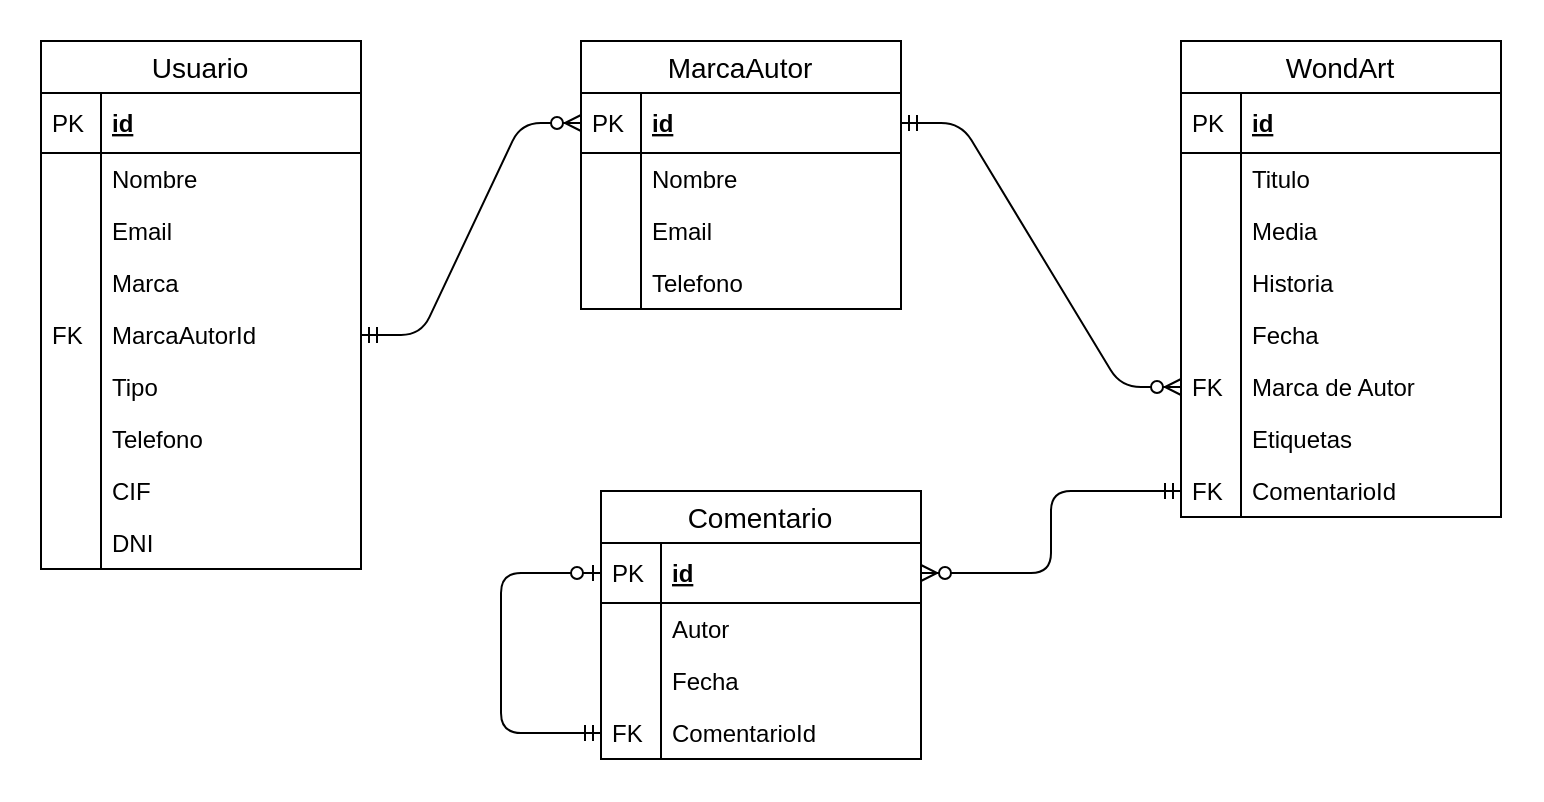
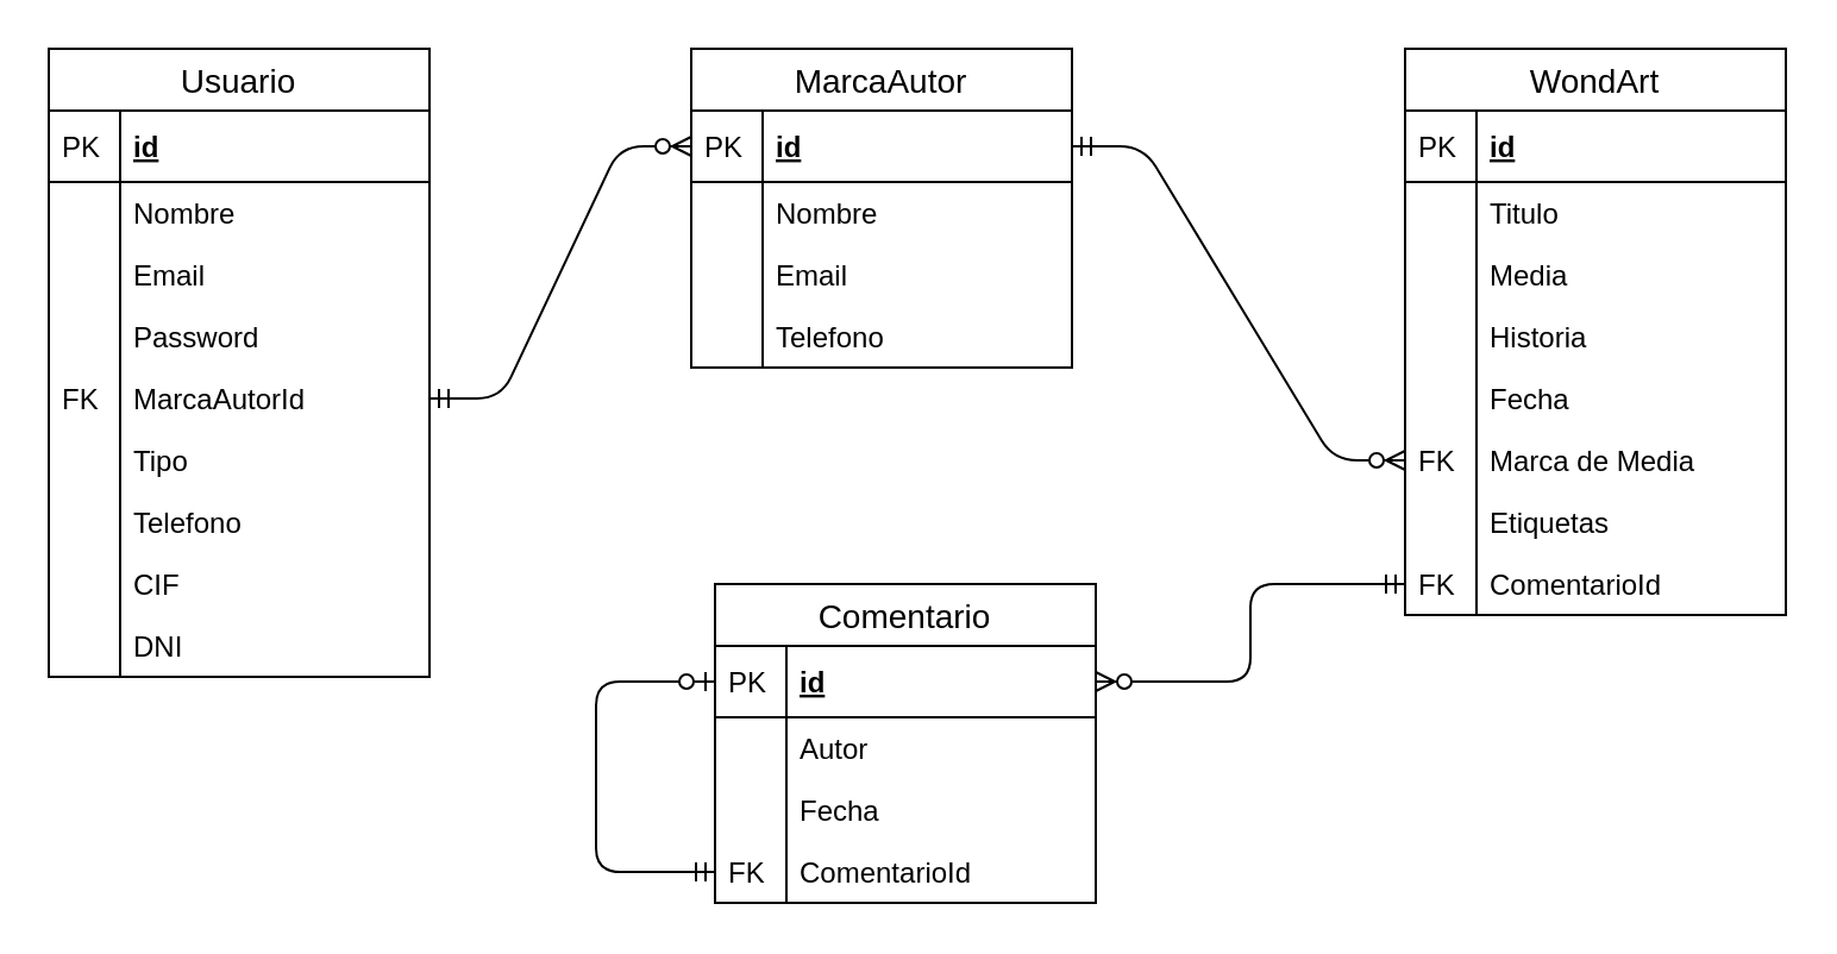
  <mxCell id="0" />
  <mxCell id="1" parent="0" />
  <mxCell id="2" value="Usuario" style="swimlane;fontStyle=0;childLayout=stackLayout;horizontal=1;startSize=26;horizontalStack=0;resizeParent=1;resizeParentMax=0;resizeLast=0;collapsible=1;marginBottom=0;align=center;fontSize=14;" parent="1" vertex="1"><mxGeometry x="20" y="20" width="160" height="264" as="geometry" /></mxCell>
  <mxCell id="3" value="id" style="shape=partialRectangle;top=0;left=0;right=0;bottom=1;align=left;verticalAlign=middle;fillColor=none;spacingLeft=34;spacingRight=4;overflow=hidden;rotatable=0;points=[[0,0.5],[1,0.5]];portConstraint=eastwest;dropTarget=0;fontStyle=5;fontSize=12;" parent="2" vertex="1"><mxGeometry y="26" width="160" height="30" as="geometry" /></mxCell>
  <mxCell id="4" value="PK" style="shape=partialRectangle;top=0;left=0;bottom=0;fillColor=none;align=left;verticalAlign=middle;spacingLeft=4;spacingRight=4;overflow=hidden;rotatable=0;points=[];portConstraint=eastwest;part=1;fontSize=12;" parent="3" vertex="1" connectable="0"><mxGeometry width="30" height="30" as="geometry" /></mxCell>
  <mxCell id="5" value="Nombre" style="shape=partialRectangle;top=0;left=0;right=0;bottom=0;align=left;verticalAlign=top;fillColor=none;spacingLeft=34;spacingRight=4;overflow=hidden;rotatable=0;points=[[0,0.5],[1,0.5]];portConstraint=eastwest;dropTarget=0;fontSize=12;" parent="2" vertex="1"><mxGeometry y="56" width="160" height="26" as="geometry" /></mxCell>
  <mxCell id="6" value="" style="shape=partialRectangle;top=0;left=0;bottom=0;fillColor=none;align=left;verticalAlign=top;spacingLeft=4;spacingRight=4;overflow=hidden;rotatable=0;points=[];portConstraint=eastwest;part=1;fontSize=12;" parent="5" vertex="1" connectable="0"><mxGeometry width="30" height="26" as="geometry" /></mxCell>
  <mxCell id="7" value="Email" style="shape=partialRectangle;top=0;left=0;right=0;bottom=0;align=left;verticalAlign=top;fillColor=none;spacingLeft=34;spacingRight=4;overflow=hidden;rotatable=0;points=[[0,0.5],[1,0.5]];portConstraint=eastwest;dropTarget=0;fontSize=12;" parent="2" vertex="1"><mxGeometry y="82" width="160" height="26" as="geometry" /></mxCell>
  <mxCell id="8" value="" style="shape=partialRectangle;top=0;left=0;bottom=0;fillColor=none;align=left;verticalAlign=top;spacingLeft=4;spacingRight=4;overflow=hidden;rotatable=0;points=[];portConstraint=eastwest;part=1;fontSize=12;" parent="7" vertex="1" connectable="0"><mxGeometry width="30" height="26" as="geometry" /></mxCell>
- <mxCell id="9" value="Marca" style="shape=partialRectangle;top=0;left=0;right=0;bottom=0;align=left;verticalAlign=top;fillColor=none;spacingLeft=34;spacingRight=4;overflow=hidden;rotatable=0;points=[[0,0.5],[1,0.5]];portConstraint=eastwest;dropTarget=0;fontSize=12;" parent="2" vertex="1"><mxGeometry y="108" width="160" height="26" as="geometry" /></mxCell>
+ <mxCell id="9" value="Password" style="shape=partialRectangle;top=0;left=0;right=0;bottom=0;align=left;verticalAlign=top;fillColor=none;spacingLeft=34;spacingRight=4;overflow=hidden;rotatable=0;points=[[0,0.5],[1,0.5]];portConstraint=eastwest;dropTarget=0;fontSize=12;" parent="2" vertex="1"><mxGeometry y="108" width="160" height="26" as="geometry" /></mxCell>
  <mxCell id="10" value="" style="shape=partialRectangle;top=0;left=0;bottom=0;fillColor=none;align=left;verticalAlign=top;spacingLeft=4;spacingRight=4;overflow=hidden;rotatable=0;points=[];portConstraint=eastwest;part=1;fontSize=12;" parent="9" vertex="1" connectable="0"><mxGeometry width="30" height="26" as="geometry" /></mxCell>
  <mxCell id="11" value="MarcaAutorId" style="shape=partialRectangle;top=0;left=0;right=0;bottom=0;align=left;verticalAlign=top;fillColor=none;spacingLeft=34;spacingRight=4;overflow=hidden;rotatable=0;points=[[0,0.5],[1,0.5]];portConstraint=eastwest;dropTarget=0;fontSize=12;" parent="2" vertex="1"><mxGeometry y="134" width="160" height="26" as="geometry" /></mxCell>
  <mxCell id="12" value="FK" style="shape=partialRectangle;top=0;left=0;bottom=0;fillColor=none;align=left;verticalAlign=top;spacingLeft=4;spacingRight=4;overflow=hidden;rotatable=0;points=[];portConstraint=eastwest;part=1;fontSize=12;" parent="11" vertex="1" connectable="0"><mxGeometry width="30" height="26" as="geometry" /></mxCell>
  <mxCell id="13" value="Tipo" style="shape=partialRectangle;top=0;left=0;right=0;bottom=0;align=left;verticalAlign=top;fillColor=none;spacingLeft=34;spacingRight=4;overflow=hidden;rotatable=0;points=[[0,0.5],[1,0.5]];portConstraint=eastwest;dropTarget=0;fontSize=12;" vertex="1" parent="2"><mxGeometry y="160" width="160" height="26" as="geometry" /></mxCell>
  <mxCell id="14" value="" style="shape=partialRectangle;top=0;left=0;bottom=0;fillColor=none;align=left;verticalAlign=top;spacingLeft=4;spacingRight=4;overflow=hidden;rotatable=0;points=[];portConstraint=eastwest;part=1;fontSize=12;" vertex="1" connectable="0" parent="13"><mxGeometry width="30" height="26" as="geometry" /></mxCell>
  <mxCell id="15" value="Telefono" style="shape=partialRectangle;top=0;left=0;right=0;bottom=0;align=left;verticalAlign=top;fillColor=none;spacingLeft=34;spacingRight=4;overflow=hidden;rotatable=0;points=[[0,0.5],[1,0.5]];portConstraint=eastwest;dropTarget=0;fontSize=12;" vertex="1" parent="2"><mxGeometry y="186" width="160" height="26" as="geometry" /></mxCell>
  <mxCell id="16" value="" style="shape=partialRectangle;top=0;left=0;bottom=0;fillColor=none;align=left;verticalAlign=top;spacingLeft=4;spacingRight=4;overflow=hidden;rotatable=0;points=[];portConstraint=eastwest;part=1;fontSize=12;" vertex="1" connectable="0" parent="15"><mxGeometry width="30" height="26" as="geometry" /></mxCell>
  <mxCell id="17" value="CIF" style="shape=partialRectangle;top=0;left=0;right=0;bottom=0;align=left;verticalAlign=top;fillColor=none;spacingLeft=34;spacingRight=4;overflow=hidden;rotatable=0;points=[[0,0.5],[1,0.5]];portConstraint=eastwest;dropTarget=0;fontSize=12;" vertex="1" parent="2"><mxGeometry y="212" width="160" height="26" as="geometry" /></mxCell>
  <mxCell id="18" value="" style="shape=partialRectangle;top=0;left=0;bottom=0;fillColor=none;align=left;verticalAlign=top;spacingLeft=4;spacingRight=4;overflow=hidden;rotatable=0;points=[];portConstraint=eastwest;part=1;fontSize=12;" vertex="1" connectable="0" parent="17"><mxGeometry width="30" height="26" as="geometry" /></mxCell>
  <mxCell id="19" value="DNI" style="shape=partialRectangle;top=0;left=0;right=0;bottom=0;align=left;verticalAlign=top;fillColor=none;spacingLeft=34;spacingRight=4;overflow=hidden;rotatable=0;points=[[0,0.5],[1,0.5]];portConstraint=eastwest;dropTarget=0;fontSize=12;" vertex="1" parent="2"><mxGeometry y="238" width="160" height="26" as="geometry" /></mxCell>
  <mxCell id="20" value="" style="shape=partialRectangle;top=0;left=0;bottom=0;fillColor=none;align=left;verticalAlign=top;spacingLeft=4;spacingRight=4;overflow=hidden;rotatable=0;points=[];portConstraint=eastwest;part=1;fontSize=12;" vertex="1" connectable="0" parent="19"><mxGeometry width="30" height="26" as="geometry" /></mxCell>
  <mxCell id="21" value="MarcaAutor" style="swimlane;fontStyle=0;childLayout=stackLayout;horizontal=1;startSize=26;horizontalStack=0;resizeParent=1;resizeParentMax=0;resizeLast=0;collapsible=1;marginBottom=0;align=center;fontSize=14;" parent="1" vertex="1"><mxGeometry x="290" y="20" width="160" height="134" as="geometry" /></mxCell>
  <mxCell id="22" value="id" style="shape=partialRectangle;top=0;left=0;right=0;bottom=1;align=left;verticalAlign=middle;fillColor=none;spacingLeft=34;spacingRight=4;overflow=hidden;rotatable=0;points=[[0,0.5],[1,0.5]];portConstraint=eastwest;dropTarget=0;fontStyle=5;fontSize=12;" parent="21" vertex="1"><mxGeometry y="26" width="160" height="30" as="geometry" /></mxCell>
  <mxCell id="23" value="PK" style="shape=partialRectangle;top=0;left=0;bottom=0;fillColor=none;align=left;verticalAlign=middle;spacingLeft=4;spacingRight=4;overflow=hidden;rotatable=0;points=[];portConstraint=eastwest;part=1;fontSize=12;" parent="22" vertex="1" connectable="0"><mxGeometry width="30" height="30" as="geometry" /></mxCell>
  <mxCell id="24" value="Nombre" style="shape=partialRectangle;top=0;left=0;right=0;bottom=0;align=left;verticalAlign=top;fillColor=none;spacingLeft=34;spacingRight=4;overflow=hidden;rotatable=0;points=[[0,0.5],[1,0.5]];portConstraint=eastwest;dropTarget=0;fontSize=12;" parent="21" vertex="1"><mxGeometry y="56" width="160" height="26" as="geometry" /></mxCell>
  <mxCell id="25" value="" style="shape=partialRectangle;top=0;left=0;bottom=0;fillColor=none;align=left;verticalAlign=top;spacingLeft=4;spacingRight=4;overflow=hidden;rotatable=0;points=[];portConstraint=eastwest;part=1;fontSize=12;" parent="24" vertex="1" connectable="0"><mxGeometry width="30" height="26" as="geometry" /></mxCell>
  <mxCell id="26" value="Email" style="shape=partialRectangle;top=0;left=0;right=0;bottom=0;align=left;verticalAlign=top;fillColor=none;spacingLeft=34;spacingRight=4;overflow=hidden;rotatable=0;points=[[0,0.5],[1,0.5]];portConstraint=eastwest;dropTarget=0;fontSize=12;" parent="21" vertex="1"><mxGeometry y="82" width="160" height="26" as="geometry" /></mxCell>
  <mxCell id="27" value="" style="shape=partialRectangle;top=0;left=0;bottom=0;fillColor=none;align=left;verticalAlign=top;spacingLeft=4;spacingRight=4;overflow=hidden;rotatable=0;points=[];portConstraint=eastwest;part=1;fontSize=12;" parent="26" vertex="1" connectable="0"><mxGeometry width="30" height="26" as="geometry" /></mxCell>
  <mxCell id="28" value="Telefono" style="shape=partialRectangle;top=0;left=0;right=0;bottom=0;align=left;verticalAlign=top;fillColor=none;spacingLeft=34;spacingRight=4;overflow=hidden;rotatable=0;points=[[0,0.5],[1,0.5]];portConstraint=eastwest;dropTarget=0;fontSize=12;" parent="21" vertex="1"><mxGeometry y="108" width="160" height="26" as="geometry" /></mxCell>
  <mxCell id="29" value="" style="shape=partialRectangle;top=0;left=0;bottom=0;fillColor=none;align=left;verticalAlign=top;spacingLeft=4;spacingRight=4;overflow=hidden;rotatable=0;points=[];portConstraint=eastwest;part=1;fontSize=12;" parent="28" vertex="1" connectable="0"><mxGeometry width="30" height="26" as="geometry" /></mxCell>
  <mxCell id="30" value="WondArt" style="swimlane;fontStyle=0;childLayout=stackLayout;horizontal=1;startSize=26;horizontalStack=0;resizeParent=1;resizeParentMax=0;resizeLast=0;collapsible=1;marginBottom=0;align=center;fontSize=14;" parent="1" vertex="1"><mxGeometry x="590" y="20" width="160" height="238" as="geometry" /></mxCell>
  <mxCell id="31" value="id" style="shape=partialRectangle;top=0;left=0;right=0;bottom=1;align=left;verticalAlign=middle;fillColor=none;spacingLeft=34;spacingRight=4;overflow=hidden;rotatable=0;points=[[0,0.5],[1,0.5]];portConstraint=eastwest;dropTarget=0;fontStyle=5;fontSize=12;" parent="30" vertex="1"><mxGeometry y="26" width="160" height="30" as="geometry" /></mxCell>
  <mxCell id="32" value="PK" style="shape=partialRectangle;top=0;left=0;bottom=0;fillColor=none;align=left;verticalAlign=middle;spacingLeft=4;spacingRight=4;overflow=hidden;rotatable=0;points=[];portConstraint=eastwest;part=1;fontSize=12;" parent="31" vertex="1" connectable="0"><mxGeometry width="30" height="30" as="geometry" /></mxCell>
  <mxCell id="33" value="Titulo" style="shape=partialRectangle;top=0;left=0;right=0;bottom=0;align=left;verticalAlign=top;fillColor=none;spacingLeft=34;spacingRight=4;overflow=hidden;rotatable=0;points=[[0,0.5],[1,0.5]];portConstraint=eastwest;dropTarget=0;fontSize=12;" parent="30" vertex="1"><mxGeometry y="56" width="160" height="26" as="geometry" /></mxCell>
  <mxCell id="34" value="" style="shape=partialRectangle;top=0;left=0;bottom=0;fillColor=none;align=left;verticalAlign=top;spacingLeft=4;spacingRight=4;overflow=hidden;rotatable=0;points=[];portConstraint=eastwest;part=1;fontSize=12;" parent="33" vertex="1" connectable="0"><mxGeometry width="30" height="26" as="geometry" /></mxCell>
  <mxCell id="35" value="Media" style="shape=partialRectangle;top=0;left=0;right=0;bottom=0;align=left;verticalAlign=top;fillColor=none;spacingLeft=34;spacingRight=4;overflow=hidden;rotatable=0;points=[[0,0.5],[1,0.5]];portConstraint=eastwest;dropTarget=0;fontSize=12;" parent="30" vertex="1"><mxGeometry y="82" width="160" height="26" as="geometry" /></mxCell>
  <mxCell id="36" value="" style="shape=partialRectangle;top=0;left=0;bottom=0;fillColor=none;align=left;verticalAlign=top;spacingLeft=4;spacingRight=4;overflow=hidden;rotatable=0;points=[];portConstraint=eastwest;part=1;fontSize=12;" parent="35" vertex="1" connectable="0"><mxGeometry width="30" height="26" as="geometry" /></mxCell>
  <mxCell id="37" value="Historia" style="shape=partialRectangle;top=0;left=0;right=0;bottom=0;align=left;verticalAlign=top;fillColor=none;spacingLeft=34;spacingRight=4;overflow=hidden;rotatable=0;points=[[0,0.5],[1,0.5]];portConstraint=eastwest;dropTarget=0;fontSize=12;" parent="30" vertex="1"><mxGeometry y="108" width="160" height="26" as="geometry" /></mxCell>
  <mxCell id="38" value="" style="shape=partialRectangle;top=0;left=0;bottom=0;fillColor=none;align=left;verticalAlign=top;spacingLeft=4;spacingRight=4;overflow=hidden;rotatable=0;points=[];portConstraint=eastwest;part=1;fontSize=12;" parent="37" vertex="1" connectable="0"><mxGeometry width="30" height="26" as="geometry" /></mxCell>
  <mxCell id="39" value="Fecha" style="shape=partialRectangle;top=0;left=0;right=0;bottom=0;align=left;verticalAlign=top;fillColor=none;spacingLeft=34;spacingRight=4;overflow=hidden;rotatable=0;points=[[0,0.5],[1,0.5]];portConstraint=eastwest;dropTarget=0;fontSize=12;" parent="30" vertex="1"><mxGeometry y="134" width="160" height="26" as="geometry" /></mxCell>
  <mxCell id="40" value="" style="shape=partialRectangle;top=0;left=0;bottom=0;fillColor=none;align=left;verticalAlign=top;spacingLeft=4;spacingRight=4;overflow=hidden;rotatable=0;points=[];portConstraint=eastwest;part=1;fontSize=12;" parent="39" vertex="1" connectable="0"><mxGeometry width="30" height="26" as="geometry" /></mxCell>
- <mxCell id="41" value="Marca de Autor" style="shape=partialRectangle;top=0;left=0;right=0;bottom=0;align=left;verticalAlign=top;fillColor=none;spacingLeft=34;spacingRight=4;overflow=hidden;rotatable=0;points=[[0,0.5],[1,0.5]];portConstraint=eastwest;dropTarget=0;fontSize=12;" parent="30" vertex="1"><mxGeometry y="160" width="160" height="26" as="geometry" /></mxCell>
+ <mxCell id="41" value="Marca de Media" style="shape=partialRectangle;top=0;left=0;right=0;bottom=0;align=left;verticalAlign=top;fillColor=none;spacingLeft=34;spacingRight=4;overflow=hidden;rotatable=0;points=[[0,0.5],[1,0.5]];portConstraint=eastwest;dropTarget=0;fontSize=12;" parent="30" vertex="1"><mxGeometry y="160" width="160" height="26" as="geometry" /></mxCell>
  <mxCell id="42" value="FK" style="shape=partialRectangle;top=0;left=0;bottom=0;fillColor=none;align=left;verticalAlign=top;spacingLeft=4;spacingRight=4;overflow=hidden;rotatable=0;points=[];portConstraint=eastwest;part=1;fontSize=12;" parent="41" vertex="1" connectable="0"><mxGeometry width="30" height="26" as="geometry" /></mxCell>
  <mxCell id="43" value="Etiquetas" style="shape=partialRectangle;top=0;left=0;right=0;bottom=0;align=left;verticalAlign=top;fillColor=none;spacingLeft=34;spacingRight=4;overflow=hidden;rotatable=0;points=[[0,0.5],[1,0.5]];portConstraint=eastwest;dropTarget=0;fontSize=12;" parent="30" vertex="1"><mxGeometry y="186" width="160" height="26" as="geometry" /></mxCell>
  <mxCell id="44" value="" style="shape=partialRectangle;top=0;left=0;bottom=0;fillColor=none;align=left;verticalAlign=top;spacingLeft=4;spacingRight=4;overflow=hidden;rotatable=0;points=[];portConstraint=eastwest;part=1;fontSize=12;" parent="43" vertex="1" connectable="0"><mxGeometry width="30" height="26" as="geometry" /></mxCell>
  <mxCell id="45" value="ComentarioId" style="shape=partialRectangle;top=0;left=0;right=0;bottom=0;align=left;verticalAlign=top;fillColor=none;spacingLeft=34;spacingRight=4;overflow=hidden;rotatable=0;points=[[0,0.5],[1,0.5]];portConstraint=eastwest;dropTarget=0;fontSize=12;" parent="30" vertex="1"><mxGeometry y="212" width="160" height="26" as="geometry" /></mxCell>
  <mxCell id="46" value="FK" style="shape=partialRectangle;top=0;left=0;bottom=0;fillColor=none;align=left;verticalAlign=top;spacingLeft=4;spacingRight=4;overflow=hidden;rotatable=0;points=[];portConstraint=eastwest;part=1;fontSize=12;" parent="45" vertex="1" connectable="0"><mxGeometry width="30" height="26" as="geometry" /></mxCell>
  <mxCell id="47" value="" style="edgeStyle=entityRelationEdgeStyle;fontSize=12;html=1;endArrow=ERzeroToMany;startArrow=ERmandOne;exitX=1;exitY=0.5;exitDx=0;exitDy=0;entryX=0;entryY=0.5;entryDx=0;entryDy=0;" parent="1" source="11" target="22" edge="1"><mxGeometry width="100" height="100" relative="1" as="geometry"><mxPoint x="310" y="280" as="sourcePoint" /><mxPoint x="410" y="180" as="targetPoint" /></mxGeometry></mxCell>
  <mxCell id="48" value="" style="edgeStyle=entityRelationEdgeStyle;fontSize=12;html=1;endArrow=ERzeroToMany;startArrow=ERmandOne;exitX=1;exitY=0.5;exitDx=0;exitDy=0;entryX=0;entryY=0.5;entryDx=0;entryDy=0;" parent="1" source="22" target="41" edge="1"><mxGeometry width="100" height="100" relative="1" as="geometry"><mxPoint x="310" y="280" as="sourcePoint" /><mxPoint x="410" y="180" as="targetPoint" /></mxGeometry></mxCell>
  <mxCell id="49" value="Comentario" style="swimlane;fontStyle=0;childLayout=stackLayout;horizontal=1;startSize=26;horizontalStack=0;resizeParent=1;resizeParentMax=0;resizeLast=0;collapsible=1;marginBottom=0;align=center;fontSize=14;" parent="1" vertex="1"><mxGeometry x="300" y="245" width="160" height="134" as="geometry" /></mxCell>
  <mxCell id="50" value="id" style="shape=partialRectangle;top=0;left=0;right=0;bottom=1;align=left;verticalAlign=middle;fillColor=none;spacingLeft=34;spacingRight=4;overflow=hidden;rotatable=0;points=[[0,0.5],[1,0.5]];portConstraint=eastwest;dropTarget=0;fontStyle=5;fontSize=12;" parent="49" vertex="1"><mxGeometry y="26" width="160" height="30" as="geometry" /></mxCell>
  <mxCell id="51" value="PK" style="shape=partialRectangle;top=0;left=0;bottom=0;fillColor=none;align=left;verticalAlign=middle;spacingLeft=4;spacingRight=4;overflow=hidden;rotatable=0;points=[];portConstraint=eastwest;part=1;fontSize=12;" parent="50" vertex="1" connectable="0"><mxGeometry width="30" height="30" as="geometry" /></mxCell>
  <mxCell id="52" value="Autor" style="shape=partialRectangle;top=0;left=0;right=0;bottom=0;align=left;verticalAlign=top;fillColor=none;spacingLeft=34;spacingRight=4;overflow=hidden;rotatable=0;points=[[0,0.5],[1,0.5]];portConstraint=eastwest;dropTarget=0;fontSize=12;" parent="49" vertex="1"><mxGeometry y="56" width="160" height="26" as="geometry" /></mxCell>
  <mxCell id="53" value="" style="shape=partialRectangle;top=0;left=0;bottom=0;fillColor=none;align=left;verticalAlign=top;spacingLeft=4;spacingRight=4;overflow=hidden;rotatable=0;points=[];portConstraint=eastwest;part=1;fontSize=12;" parent="52" vertex="1" connectable="0"><mxGeometry width="30" height="26" as="geometry" /></mxCell>
  <mxCell id="54" value="Fecha" style="shape=partialRectangle;top=0;left=0;right=0;bottom=0;align=left;verticalAlign=top;fillColor=none;spacingLeft=34;spacingRight=4;overflow=hidden;rotatable=0;points=[[0,0.5],[1,0.5]];portConstraint=eastwest;dropTarget=0;fontSize=12;" parent="49" vertex="1"><mxGeometry y="82" width="160" height="26" as="geometry" /></mxCell>
  <mxCell id="55" value="" style="shape=partialRectangle;top=0;left=0;bottom=0;fillColor=none;align=left;verticalAlign=top;spacingLeft=4;spacingRight=4;overflow=hidden;rotatable=0;points=[];portConstraint=eastwest;part=1;fontSize=12;" parent="54" vertex="1" connectable="0"><mxGeometry width="30" height="26" as="geometry" /></mxCell>
  <mxCell id="56" value="ComentarioId" style="shape=partialRectangle;top=0;left=0;right=0;bottom=0;align=left;verticalAlign=top;fillColor=none;spacingLeft=34;spacingRight=4;overflow=hidden;rotatable=0;points=[[0,0.5],[1,0.5]];portConstraint=eastwest;dropTarget=0;fontSize=12;" parent="49" vertex="1"><mxGeometry y="108" width="160" height="26" as="geometry" /></mxCell>
  <mxCell id="57" value="FK" style="shape=partialRectangle;top=0;left=0;bottom=0;fillColor=none;align=left;verticalAlign=top;spacingLeft=4;spacingRight=4;overflow=hidden;rotatable=0;points=[];portConstraint=eastwest;part=1;fontSize=12;" parent="56" vertex="1" connectable="0"><mxGeometry width="30" height="26" as="geometry" /></mxCell>
  <mxCell id="58" value="" style="edgeStyle=orthogonalEdgeStyle;fontSize=12;html=1;endArrow=ERzeroToOne;startArrow=ERmandOne;entryX=0;entryY=0.5;entryDx=0;entryDy=0;exitX=0;exitY=0.5;exitDx=0;exitDy=0;" parent="49" source="56" target="50" edge="1"><mxGeometry width="100" height="100" relative="1" as="geometry"><mxPoint x="-80" y="125" as="sourcePoint" /><mxPoint x="70" y="-65" as="targetPoint" /><Array as="points"><mxPoint x="-50" y="121" /><mxPoint x="-50" y="41" /></Array></mxGeometry></mxCell>
  <mxCell id="59" value="" style="edgeStyle=orthogonalEdgeStyle;fontSize=12;html=1;endArrow=ERzeroToMany;startArrow=ERmandOne;entryX=1;entryY=0.5;entryDx=0;entryDy=0;exitX=0;exitY=0.5;exitDx=0;exitDy=0;" parent="1" source="45" target="50" edge="1"><mxGeometry width="100" height="100" relative="1" as="geometry"><mxPoint x="530" y="250" as="sourcePoint" /><mxPoint x="410" y="180" as="targetPoint" /></mxGeometry></mxCell>
